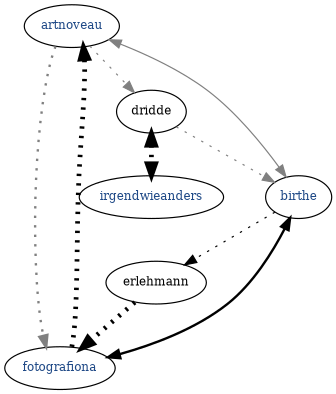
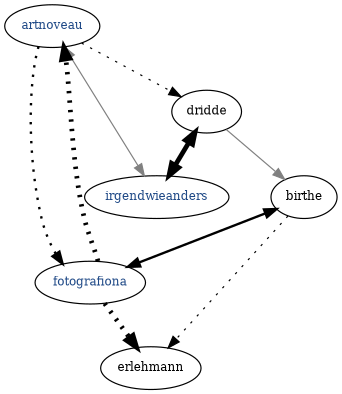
  digraph {
    nodesep=0.5
    splines=true
    node [fontcolor="#204a87" fontsize=10]
    edge [color="#000000" dir=forward penwidth=1 style=dotted]
    artnoveau
    erlehmann [fontcolor=black]
    fotografiona
    irgendwieanders
    dridde [fontcolor=""]
-   birthe
+   birthe [fontcolor=""]
    subgraph sub_1 {
      artnoveau
      erlehmann
      fotografiona
      irgendwieanders
    }
    subgraph sub_2 {
      subgraph sub_3 {
        artnoveau
        erlehmann
        irgendwieanders
        dridde
        birthe
      }
      subgraph sub_4 {
        artnoveau
        irgendwieanders
      }
      subgraph sub_5 {
        dridde
        birthe
      }
    }
    subgraph sub_6 {
      subgraph sub_7 {
        erlehmann
        fotografiona
        birthe
      }
      subgraph sub_8 {
        artnoveau
        fotografiona
        dridde
      }
    }
-   artnoveau -> fotografiona [color="#808080" penwidth=2]
-   artnoveau -> birthe [color="#808080" dir=both style=solid]
-   artnoveau -> dridde [color="#808080"]
+   artnoveau -> fotografiona [penwidth=2]
+   artnoveau -> irgendwieanders [color="#808080" dir=both style=solid]
+   artnoveau -> dridde
    fotografiona -> artnoveau [penwidth=4]
-   erlehmann -> fotografiona [penwidth=4]
-   dridde -> irgendwieanders [dir=both penwidth=4]
-   dridde -> birthe [color="#808080"]
+   fotografiona -> erlehmann [penwidth=4]
+   dridde -> irgendwieanders [dir=both penwidth=4 style=solid]
+   dridde -> birthe [color="#808080" style=solid]
    birthe -> erlehmann
    birthe -> fotografiona [dir=both penwidth=2 style=solid]
  }
